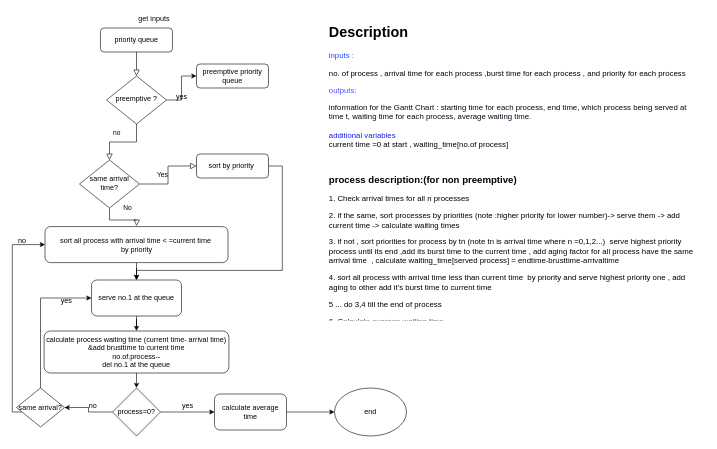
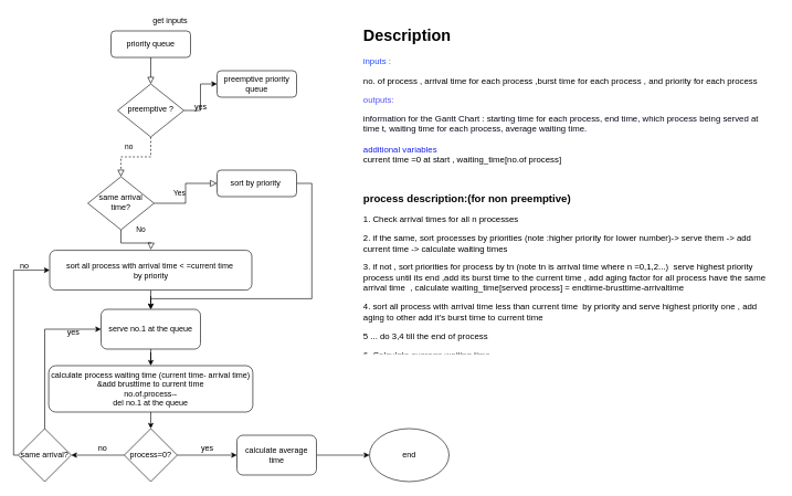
  <mxCell id="0" />
  <mxCell id="1" parent="0" />
  <mxCell id="2" value="" style="rounded=0;html=1;jettySize=auto;orthogonalLoop=1;fontSize=11;endArrow=block;endFill=0;endSize=8;strokeWidth=1;shadow=0;labelBackgroundColor=none;edgeStyle=orthogonalEdgeStyle;" parent="1" source="3" target="6" edge="1"><mxGeometry relative="1" as="geometry" /></mxCell>
  <mxCell id="3" value="priority queue" style="rounded=1;whiteSpace=wrap;html=1;fontSize=12;glass=0;strokeWidth=1;shadow=0;" parent="1" vertex="1"><mxGeometry x="167" y="46" width="120" height="40" as="geometry" /></mxCell>
- <mxCell id="4" value="no" style="rounded=0;html=1;jettySize=auto;orthogonalLoop=1;fontSize=11;endArrow=block;endFill=0;endSize=8;strokeWidth=1;shadow=0;labelBackgroundColor=none;edgeStyle=orthogonalEdgeStyle;" parent="1" source="6" target="10" edge="1"><mxGeometry x="0.2" y="-15" relative="1" as="geometry"><mxPoint as="offset" /></mxGeometry></mxCell>
+ <mxCell id="4" value="no" style="rounded=0;html=1;jettySize=auto;orthogonalLoop=1;fontSize=11;endArrow=block;endFill=0;endSize=8;strokeWidth=1;shadow=0;labelBackgroundColor=none;edgeStyle=orthogonalEdgeStyle;dashed=1;" parent="1" source="6" target="10" edge="1"><mxGeometry x="0.2" y="-15" relative="1" as="geometry"><mxPoint as="offset" /></mxGeometry></mxCell>
  <mxCell id="5" value="" style="edgeStyle=orthogonalEdgeStyle;rounded=0;orthogonalLoop=1;jettySize=auto;html=1;" edge="1" parent="1" source="6" target="7"><mxGeometry relative="1" as="geometry" /></mxCell>
  <mxCell id="6" value="preemptive ?" style="rhombus;whiteSpace=wrap;html=1;shadow=0;fontFamily=Helvetica;fontSize=12;align=center;strokeWidth=1;spacing=6;spacingTop=-4;" parent="1" vertex="1"><mxGeometry x="177" y="126" width="100" height="80" as="geometry" /></mxCell>
  <mxCell id="7" value="&lt;span style=&quot;white-space: normal&quot;&gt;preemptive priority queue&lt;/span&gt;" style="rounded=1;whiteSpace=wrap;html=1;fontSize=12;glass=0;strokeWidth=1;shadow=0;" parent="1" vertex="1"><mxGeometry x="327" y="106" width="120" height="40" as="geometry" /></mxCell>
  <mxCell id="8" value="No" style="rounded=0;html=1;jettySize=auto;orthogonalLoop=1;fontSize=11;endArrow=block;endFill=0;endSize=8;strokeWidth=1;shadow=0;labelBackgroundColor=none;edgeStyle=orthogonalEdgeStyle;" parent="1" source="10" edge="1"><mxGeometry x="0.333" y="20" relative="1" as="geometry"><mxPoint as="offset" /><mxPoint x="227" y="376" as="targetPoint" /></mxGeometry></mxCell>
  <mxCell id="9" value="Yes" style="edgeStyle=orthogonalEdgeStyle;rounded=0;html=1;jettySize=auto;orthogonalLoop=1;fontSize=11;endArrow=block;endFill=0;endSize=8;strokeWidth=1;shadow=0;labelBackgroundColor=none;" parent="1" source="10" target="12" edge="1"><mxGeometry y="10" relative="1" as="geometry"><mxPoint as="offset" /></mxGeometry></mxCell>
  <mxCell id="10" value="same arrival time?" style="rhombus;whiteSpace=wrap;html=1;shadow=0;fontFamily=Helvetica;fontSize=12;align=center;strokeWidth=1;spacing=6;spacingTop=-4;" parent="1" vertex="1"><mxGeometry x="132" y="266" width="100" height="80" as="geometry" /></mxCell>
  <mxCell id="11" value="" style="edgeStyle=orthogonalEdgeStyle;rounded=0;orthogonalLoop=1;jettySize=auto;html=1;entryX=0.5;entryY=0;entryDx=0;entryDy=0;" edge="1" parent="1" source="12" target="17"><mxGeometry relative="1" as="geometry"><Array as="points"><mxPoint x="470" y="276" /><mxPoint x="470" y="450" /><mxPoint x="227" y="450" /></Array></mxGeometry></mxCell>
  <mxCell id="12" value="sort by priority&amp;nbsp;" style="rounded=1;whiteSpace=wrap;html=1;fontSize=12;glass=0;strokeWidth=1;shadow=0;" parent="1" vertex="1"><mxGeometry x="327" y="256" width="120" height="40" as="geometry" /></mxCell>
  <mxCell id="13" value="&lt;h1&gt;Description&lt;/h1&gt;&lt;p style=&quot;font-size: 13px&quot;&gt;&lt;font color=&quot;#1f4bff&quot; style=&quot;font-size: 13px&quot;&gt;inputs :&lt;/font&gt;&lt;/p&gt;&lt;p style=&quot;font-size: 13px&quot;&gt;no. of process , arrival time for each process ,burst time for each process , and priority for each process&lt;/p&gt;&lt;p style=&quot;font-size: 13px&quot;&gt;&lt;font color=&quot;#5252ff&quot;&gt;outputs:&lt;/font&gt;&lt;/p&gt;&lt;span style=&quot;font-size: 13px&quot;&gt;&lt;font color=&quot;#070714&quot;&gt;information for the Gantt Chart : starting time for each process, end time, which process being served at time t, waiting time for each process, average&amp;nbsp;waiting time.&lt;/font&gt;&lt;br&gt;&lt;br&gt;&lt;font color=&quot;#161df0&quot;&gt;additional variables&lt;br&gt;&lt;/font&gt;current time =0 at start , waiting_time[no.of process]&lt;br&gt;&lt;/span&gt;&lt;p style=&quot;font-size: 13px&quot;&gt;&lt;font color=&quot;#070714&quot;&gt;&amp;nbsp;&lt;/font&gt;&lt;/p&gt;&lt;p&gt;&lt;b style=&quot;font-size: 16px&quot;&gt;process description:(for non &lt;/b&gt;&lt;span style=&quot;font-size: 16px&quot;&gt;&lt;b&gt;preemptive&lt;/b&gt;&lt;/span&gt;&lt;b style=&quot;font-size: 16px&quot;&gt;)&lt;/b&gt;&lt;/p&gt;&lt;p style=&quot;font-size: 13px&quot;&gt;1. Check arrival times for all n processes&amp;nbsp;&lt;/p&gt;&lt;p style=&quot;font-size: 13px&quot;&gt;2. if the same, sort processes by priorities (note :higher priority for lower number)-&amp;gt; serve them -&amp;gt; add current time -&amp;gt; calculate waiting times&amp;nbsp;&lt;/p&gt;&lt;p style=&quot;font-size: 13px ; line-height: 120%&quot;&gt;3. if not , sort priorities for process by tn (note tn is arrival time where n =0,1,2...)&amp;nbsp; serve highest priority process until its end ,add its burst time to the current time , add aging factor for all process have the same arrival time&amp;nbsp; , calculate waiting_time[served process] = endtime-brusttime-arrivaltime&lt;/p&gt;&lt;p style=&quot;font-size: 13px ; line-height: 120%&quot;&gt;4. sort all process with arrival time less than current time&amp;nbsp; by priority and serve highest priority one , add aging to other add it's burst time to current time&amp;nbsp;&lt;/p&gt;&lt;p style=&quot;font-size: 13px ; line-height: 120%&quot;&gt;5 ... do 3,4 till the end of process&lt;/p&gt;&lt;p style=&quot;font-size: 13px ; line-height: 120%&quot;&gt;6. Calculate average waiting time&amp;nbsp;&lt;/p&gt;&lt;p style=&quot;font-size: 13px&quot;&gt;&lt;span style=&quot;line-height: 80%&quot;&gt;&amp;nbsp;&lt;/span&gt;&lt;/p&gt;" style="text;html=1;strokeColor=none;fillColor=none;spacing=5;spacingTop=-20;whiteSpace=wrap;overflow=hidden;rounded=0;" vertex="1" parent="1"><mxGeometry x="543" y="34" width="630" height="500" as="geometry" /></mxCell>
  <mxCell id="14" value="" style="edgeStyle=orthogonalEdgeStyle;rounded=0;orthogonalLoop=1;jettySize=auto;html=1;" edge="1" parent="1" source="15" target="17"><mxGeometry relative="1" as="geometry" /></mxCell>
  <mxCell id="15" value="sort all process with arrival time &amp;lt; =current time&amp;nbsp;&lt;br&gt;&amp;nbsp;by priority&amp;nbsp;" style="rounded=1;whiteSpace=wrap;html=1;" vertex="1" parent="1"><mxGeometry x="74.5" y="377" width="305" height="60" as="geometry" /></mxCell>
  <mxCell id="16" value="" style="edgeStyle=orthogonalEdgeStyle;rounded=0;orthogonalLoop=1;jettySize=auto;html=1;" edge="1" parent="1" source="17" target="19"><mxGeometry relative="1" as="geometry" /></mxCell>
  <mxCell id="17" value="serve no.1 at the queue" style="rounded=1;whiteSpace=wrap;html=1;" vertex="1" parent="1"><mxGeometry x="152" y="466" width="150" height="60" as="geometry" /></mxCell>
  <mxCell id="18" value="" style="edgeStyle=orthogonalEdgeStyle;rounded=0;orthogonalLoop=1;jettySize=auto;html=1;" edge="1" parent="1" source="19"><mxGeometry relative="1" as="geometry"><mxPoint x="227" y="646" as="targetPoint" /></mxGeometry></mxCell>
  <mxCell id="19" value="calculate process waiting time (current time- arrival time)&lt;br&gt;&amp;amp;add brusttime to current time&lt;br&gt;no.of.process--&lt;br&gt;del no.1 at the queue" style="rounded=1;whiteSpace=wrap;html=1;" vertex="1" parent="1"><mxGeometry x="73" y="551" width="308" height="70" as="geometry" /></mxCell>
  <mxCell id="20" value="" style="edgeStyle=orthogonalEdgeStyle;rounded=0;orthogonalLoop=1;jettySize=auto;html=1;entryX=0;entryY=0.5;entryDx=0;entryDy=0;" edge="1" parent="1" source="22" target="27"><mxGeometry relative="1" as="geometry"><mxPoint x="347" y="686" as="targetPoint" /></mxGeometry></mxCell>
  <mxCell id="21" value="" style="edgeStyle=orthogonalEdgeStyle;rounded=0;orthogonalLoop=1;jettySize=auto;html=1;" edge="1" parent="1" source="22" target="25"><mxGeometry relative="1" as="geometry" /></mxCell>
  <mxCell id="22" value="process=0?" style="rhombus;whiteSpace=wrap;html=1;" vertex="1" parent="1"><mxGeometry x="187" y="646" width="80" height="80" as="geometry" /></mxCell>
  <mxCell id="23" value="" style="edgeStyle=orthogonalEdgeStyle;rounded=0;orthogonalLoop=1;jettySize=auto;html=1;entryX=0;entryY=0.5;entryDx=0;entryDy=0;" edge="1" parent="1" source="25" target="15"><mxGeometry relative="1" as="geometry"><mxPoint x="67" y="566" as="targetPoint" /><Array as="points"><mxPoint x="20" y="686" /><mxPoint x="20" y="407" /></Array></mxGeometry></mxCell>
  <mxCell id="24" style="edgeStyle=orthogonalEdgeStyle;rounded=0;orthogonalLoop=1;jettySize=auto;html=1;exitX=0.5;exitY=0;exitDx=0;exitDy=0;entryX=0;entryY=0.5;entryDx=0;entryDy=0;" edge="1" parent="1" source="25" target="17"><mxGeometry relative="1" as="geometry" /></mxCell>
- <mxCell id="25" value="same arrival?" style="rhombus;whiteSpace=wrap;html=1;" vertex="1" parent="1"><mxGeometry x="27" y="646" width="80" height="65" as="geometry" /></mxCell>
+ <mxCell id="25" value="same arrival?" style="rhombus;whiteSpace=wrap;html=1;" vertex="1" parent="1"><mxGeometry x="27" y="646" width="80" height="80" as="geometry" /></mxCell>
  <mxCell id="26" value="" style="edgeStyle=orthogonalEdgeStyle;rounded=0;orthogonalLoop=1;jettySize=auto;html=1;" edge="1" parent="1" source="27" target="30"><mxGeometry relative="1" as="geometry" /></mxCell>
  <mxCell id="27" value="calculate average time" style="rounded=1;whiteSpace=wrap;html=1;" vertex="1" parent="1"><mxGeometry x="357" y="656" width="120" height="60" as="geometry" /></mxCell>
  <mxCell id="28" value="yes" style="text;html=1;align=center;verticalAlign=middle;resizable=0;points=[];autosize=1;" vertex="1" parent="1"><mxGeometry x="297" y="666" width="30" height="20" as="geometry" /></mxCell>
  <mxCell id="29" value="get inputs" style="text;html=1;align=center;verticalAlign=middle;resizable=0;points=[];autosize=1;" vertex="1" parent="1"><mxGeometry x="221" y="20" width="70" height="20" as="geometry" /></mxCell>
  <mxCell id="30" value="end" style="ellipse;whiteSpace=wrap;html=1;" vertex="1" parent="1"><mxGeometry x="557" y="646" width="120" height="80" as="geometry" /></mxCell>
  <mxCell id="31" value="yes" style="text;html=1;align=center;verticalAlign=middle;resizable=0;points=[];autosize=1;" vertex="1" parent="1"><mxGeometry x="288" y="152" width="28" height="18" as="geometry" /></mxCell>
  <mxCell id="32" value="no" style="text;html=1;align=center;verticalAlign=middle;resizable=0;points=[];autosize=1;" vertex="1" parent="1"><mxGeometry x="142" y="667" width="23" height="18" as="geometry" /></mxCell>
  <mxCell id="33" value="no" style="text;html=1;align=center;verticalAlign=middle;resizable=0;points=[];autosize=1;" vertex="1" parent="1"><mxGeometry x="24" y="391" width="23" height="18" as="geometry" /></mxCell>
  <mxCell id="34" value="yes" style="text;html=1;align=center;verticalAlign=middle;resizable=0;points=[];autosize=1;" vertex="1" parent="1"><mxGeometry x="96" y="491" width="28" height="18" as="geometry" /></mxCell>
